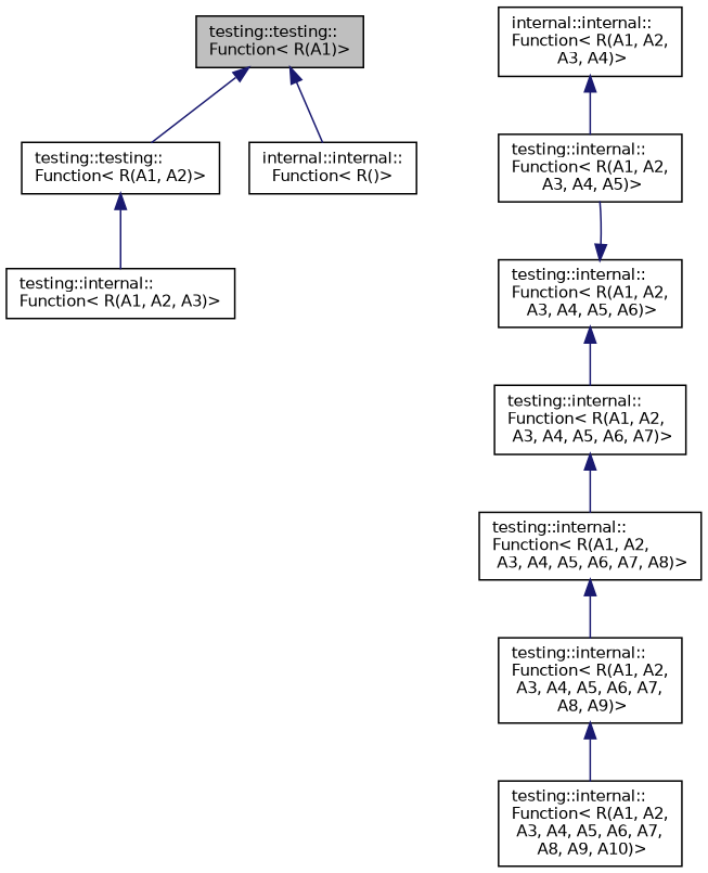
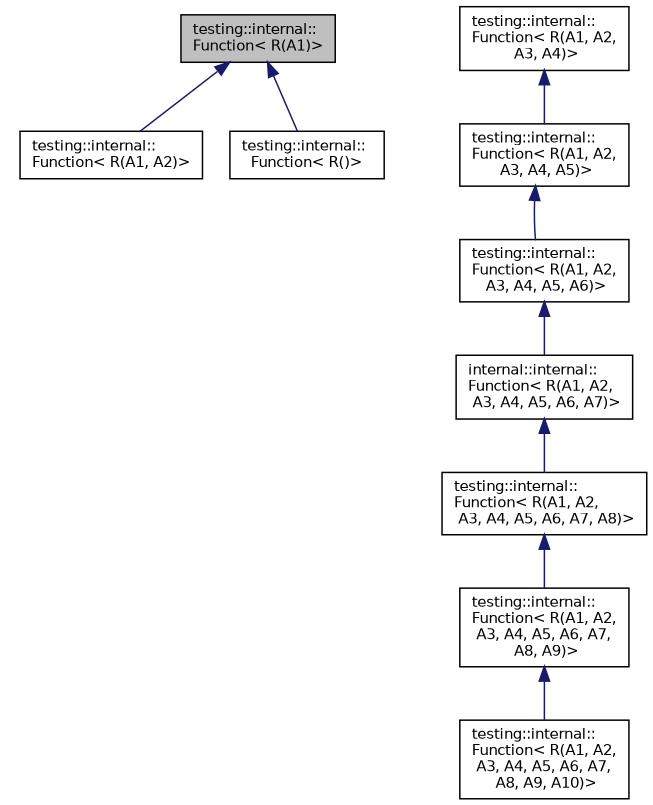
  digraph {
    node [color=black fillcolor=white fontname=Helvetica fontsize=10 shape=record style=filled]
    edge [color=midnightblue dir=back fontname=Helvetica fontsize=10 labelfontname=Helvetica labelfontsize=10 style=solid]
-   n1 [fillcolor=grey75 fontcolor=black height=0.2 label="testing::testing::\lFunction\< R(A1)\>" width=0.4]
-   n2 [height=0.2 label="testing::testing::\lFunction\< R(A1, A2)\>" width=0.4]
-   n3 [height=0.2 label="internal::internal::\lFunction\< R()\>" width=0.4]
-   n4 [height=0.2 label="testing::internal::\lFunction\< R(A1, A2, A3)\>" width=0.4]
-   n5 [height=0.2 label="internal::internal::\lFunction\< R(A1, A2,\l A3, A4)\>" width=0.4]
+   n1 [fillcolor=grey75 fontcolor=black height=0.2 label="testing::internal::\lFunction\< R(A1)\>" width=0.4]
+   n2 [height=0.2 label="testing::internal::\lFunction\< R(A1, A2)\>" width=0.4]
+   n3 [height=0.2 label="testing::internal::\lFunction\< R()\>" width=0.4]
+   n5 [height=0.2 label="testing::internal::\lFunction\< R(A1, A2,\l A3, A4)\>" width=0.4]
    n6 [height=0.2 label="testing::internal::\lFunction\< R(A1, A2,\l A3, A4, A5)\>" width=0.4]
    n7 [height=0.2 label="testing::internal::\lFunction\< R(A1, A2,\l A3, A4, A5, A6)\>" width=0.4]
-   n8 [height=0.2 label="testing::internal::\lFunction\< R(A1, A2,\l A3, A4, A5, A6, A7)\>" width=0.4]
+   n8 [height=0.2 label="internal::internal::\lFunction\< R(A1, A2,\l A3, A4, A5, A6, A7)\>" width=0.4]
    n9 [height=0.2 label="testing::internal::\lFunction\< R(A1, A2,\l A3, A4, A5, A6, A7, A8)\>" width=0.4]
    n10 [height=0.2 label="testing::internal::\lFunction\< R(A1, A2,\l A3, A4, A5, A6, A7,\l A8, A9)\>" width=0.4]
    n11 [height=0.2 label="testing::internal::\lFunction\< R(A1, A2,\l A3, A4, A5, A6, A7,\l A8, A9, A10)\>" width=0.4]
    n1 -> n2
    n1 -> n3
-   n2 -> n4
    n5 -> n6
-   n7 -> n6
+   n6 -> n7
    n7 -> n8
    n8 -> n9
    n9 -> n10
    n10 -> n11
  }
